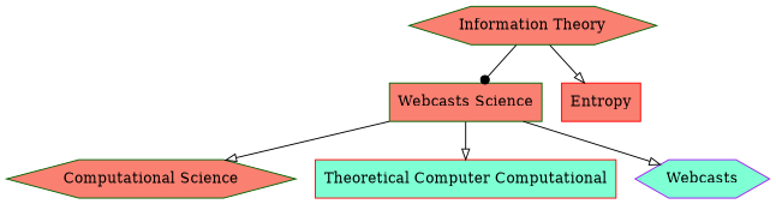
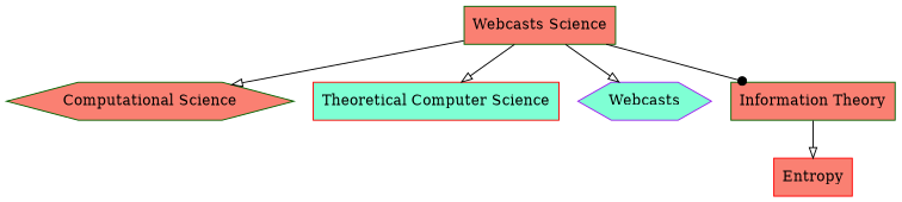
  digraph {
    node [color=darkgreen fillcolor=salmon shape=box style=filled]
    edge [arrowhead=onormal]
    n1 [label="Webcasts Science" url="http://en.wikipedia.org/wiki/Computer_science"]
    n2 [label="Computational Science" shape=hexagon url="http://en.wikipedia.org/wiki/Computational_science"]
-   n3 [color=red fillcolor=aquamarine label="Theoretical Computer Computational" url="http://en.wikipedia.org/wiki/Theoretical_computer_science"]
+   n3 [color=red fillcolor=aquamarine label="Theoretical Computer Science" url="http://en.wikipedia.org/wiki/Theoretical_computer_science"]
    n4 [color=purple fillcolor=aquamarine label=Webcasts shape=hexagon url="http://www.lecturefox.com/computerscience/"]
-   n5 [label="Information Theory" shape=hexagon url="http://en.wikipedia.org/wiki/Information_theory"]
+   n5 [label="Information Theory" url="http://en.wikipedia.org/wiki/Information_theory"]
    n6 [color=red label=Entropy url="http://en.wikipedia.org/wiki/Entropy_(information_theory)"]
    n1 -> n2
    n1 -> n3
    n1 -> n4
-   n5 -> n1 [arrowhead=dot]
+   n1 -> n5 [arrowhead=dot]
    n5 -> n6
  }
